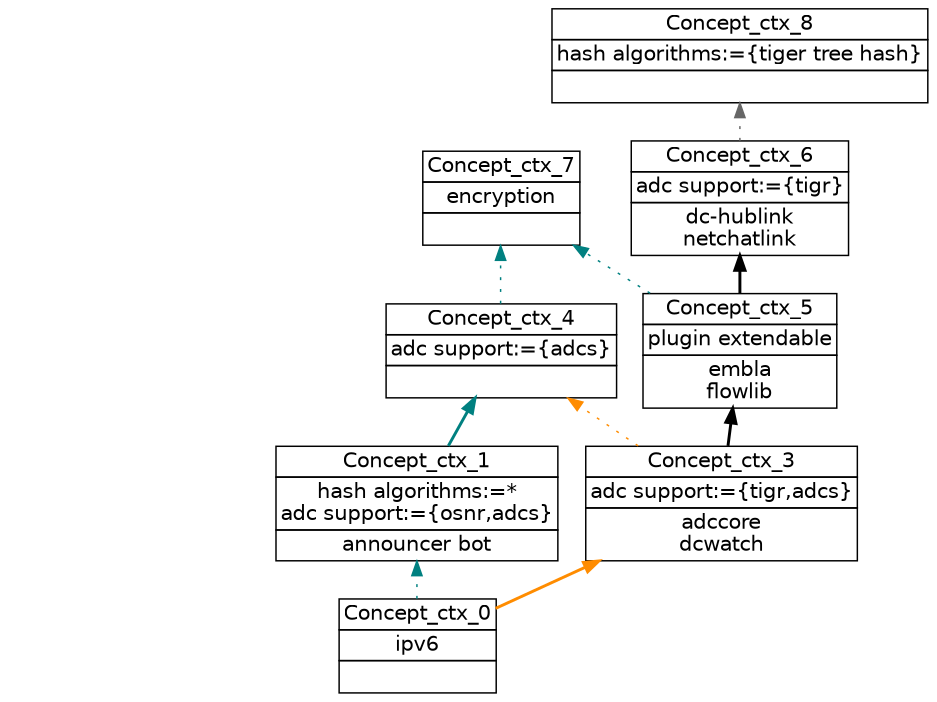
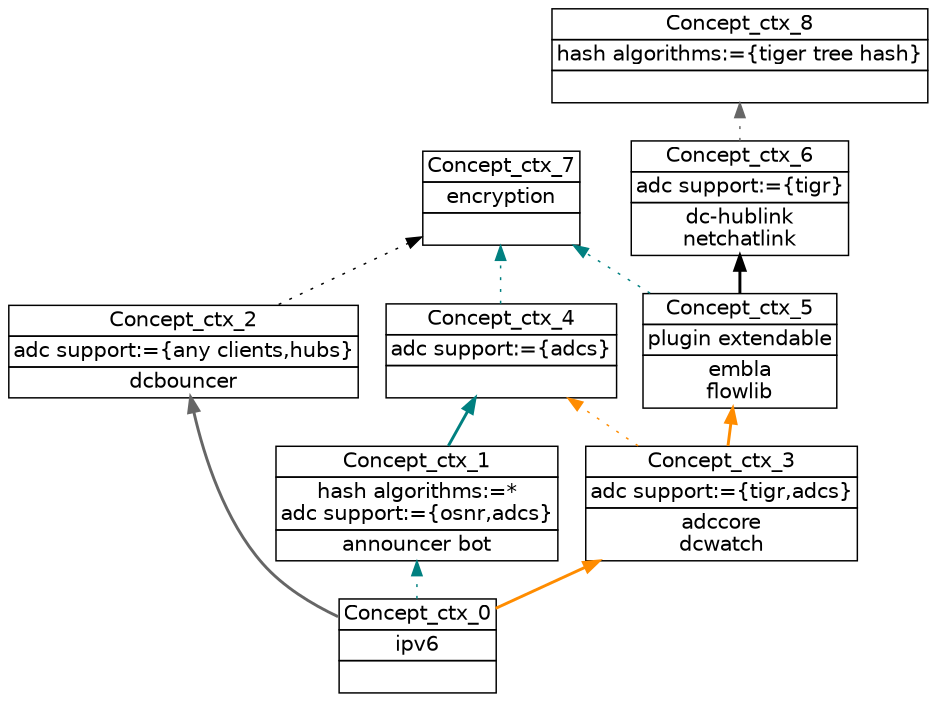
  digraph {
    nodesep=0.2
    rankdir=BT
    ranksep=0.3
    node [fontname="DejaVu Sans" margin="0.03,0.03" shape=none]
    edge [color=teal headport=p style=dotted tailport=p]
    n1 [label=<<table border="0" cellborder="1" cellspacing="0" port="p"><tr><td>Concept_ctx_0</td></tr><tr><td>ipv6<br/></td></tr><tr><td><br/></td></tr></table>>]
    n2 [label=<<table border="0" cellborder="1" cellspacing="0" port="p"><tr><td>Concept_ctx_1</td></tr><tr><td>hash algorithms:=*<br/>adc support:={osnr,adcs}<br/></td></tr><tr><td>announcer bot<br/></td></tr></table>>]
+   n3 [label=<<table border="0" cellborder="1" cellspacing="0" port="p"><tr><td>Concept_ctx_2</td></tr><tr><td>adc support:={any clients,hubs}<br/></td></tr><tr><td>dcbouncer<br/></td></tr></table>>]
    n4 [label=<<table border="0" cellborder="1" cellspacing="0" port="p"><tr><td>Concept_ctx_3</td></tr><tr><td>adc support:={tigr,adcs}<br/></td></tr><tr><td>adccore<br/>dcwatch<br/></td></tr></table>>]
    n5 [label=<<table border="0" cellborder="1" cellspacing="0" port="p"><tr><td>Concept_ctx_4</td></tr><tr><td>adc support:={adcs}<br/></td></tr><tr><td><br/></td></tr></table>>]
    n6 [label=<<table border="0" cellborder="1" cellspacing="0" port="p"><tr><td>Concept_ctx_7</td></tr><tr><td>encryption<br/></td></tr><tr><td><br/></td></tr></table>>]
    n7 [label=<<table border="0" cellborder="1" cellspacing="0" port="p"><tr><td>Concept_ctx_5</td></tr><tr><td>plugin extendable<br/></td></tr><tr><td>embla<br/>flowlib<br/></td></tr></table>>]
    n8 [label=<<table border="0" cellborder="1" cellspacing="0" port="p"><tr><td>Concept_ctx_8</td></tr><tr><td>hash algorithms:={tiger tree hash}<br/></td></tr><tr><td><br/></td></tr></table>>]
    n9 [label=<<table border="0" cellborder="1" cellspacing="0" port="p"><tr><td>Concept_ctx_6</td></tr><tr><td>adc support:={tigr}<br/></td></tr><tr><td>dc-hublink<br/>netchatlink<br/></td></tr></table>>]
    n1 -> n2
+   n1 -> n3 [color=gray40 style=bold]
    n1 -> n4 [color=darkorange style=bold]
    n2 -> n5 [style=bold]
+   n3 -> n6 [color=black]
    n4 -> n5 [color=darkorange]
-   n4 -> n7 [color=black style=bold]
+   n4 -> n7 [color=darkorange style=bold]
    n5 -> n6
    n7 -> n6
    n7 -> n9 [color=black style=bold]
    n9 -> n8 [color=gray40]
  }
